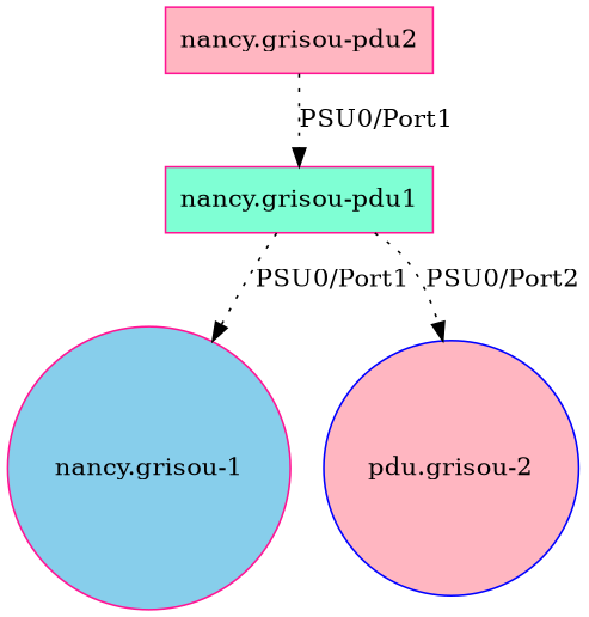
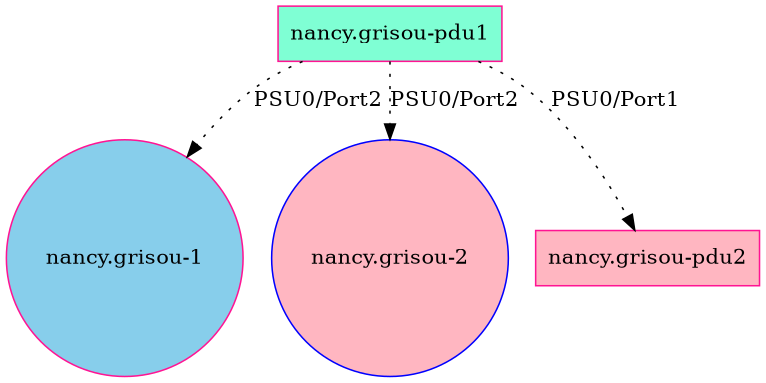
  digraph {
    node [color=deeppink fillcolor=lightpink shape=box style=filled]
    edge [style=dotted]
    "nancy.grisou-pdu1" [fillcolor=aquamarine]
    "nancy.grisou-1" [fillcolor=skyblue shape=circle]
-   "nancy.grisou-2" [color=blue shape=circle label="pdu.grisou-2"]
+   "nancy.grisou-2" [color=blue shape=circle]
    "nancy.grisou-pdu2"
-   "nancy.grisou-pdu1" -> "nancy.grisou-1" [label="PSU0/Port1"]
+   "nancy.grisou-pdu1" -> "nancy.grisou-1" [label="PSU0/Port2"]
    "nancy.grisou-pdu1" -> "nancy.grisou-2" [label="PSU0/Port2"]
-   "nancy.grisou-pdu2" -> "nancy.grisou-pdu1" [label="PSU0/Port1"]
+   "nancy.grisou-pdu1" -> "nancy.grisou-pdu2" [label="PSU0/Port1"]
  }
